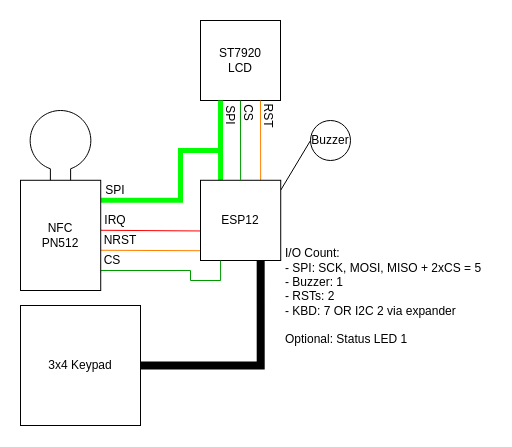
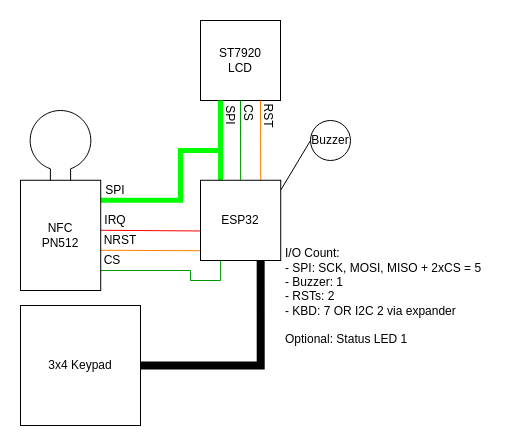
  <mxCell id="0" />
  <mxCell id="1" parent="0" />
  <mxCell id="2" value="3x4 Keypad" style="rounded=0;whiteSpace=wrap;html=1;" vertex="1" parent="1"><mxGeometry x="20" y="305" width="120" height="120" as="geometry" /></mxCell>
  <mxCell id="3" value="" style="endArrow=none;html=1;rounded=0;strokeWidth=5;fillColor=#fff2cc;strokeColor=#00FF00;edgeStyle=orthogonalEdgeStyle;" edge="1" parent="1"><mxGeometry width="50" height="50" relative="1" as="geometry"><mxPoint x="100" y="199.78" as="sourcePoint" /><mxPoint x="220" y="150" as="targetPoint" /><Array as="points"><mxPoint x="180" y="200" /><mxPoint x="180" y="150" /><mxPoint x="220" y="150" /></Array></mxGeometry></mxCell>
  <mxCell id="4" value="" style="endArrow=none;html=1;rounded=0;fillColor=#f8cecc;strokeColor=#FF0000;entryX=0;entryY=0.632;entryDx=0;entryDy=0;entryPerimeter=0;" edge="1" parent="1" target="11"><mxGeometry width="50" height="50" relative="1" as="geometry"><mxPoint x="100" y="229.78" as="sourcePoint" /><mxPoint x="150" y="229.78" as="targetPoint" /></mxGeometry></mxCell>
  <mxCell id="5" value="" style="endArrow=none;html=1;rounded=0;strokeColor=#FF8000;entryX=0;entryY=0.878;entryDx=0;entryDy=0;entryPerimeter=0;" edge="1" parent="1" target="11"><mxGeometry width="50" height="50" relative="1" as="geometry"><mxPoint x="100" y="249.78" as="sourcePoint" /><mxPoint x="150" y="249.78" as="targetPoint" /></mxGeometry></mxCell>
  <mxCell id="6" value="ST7920&lt;br&gt;LCD" style="whiteSpace=wrap;html=1;aspect=fixed;" vertex="1" parent="1"><mxGeometry x="200" y="20" width="80" height="80" as="geometry" /></mxCell>
  <mxCell id="7" value="" style="endArrow=none;html=1;rounded=0;strokeWidth=5;fillColor=#fff2cc;strokeColor=#00FF00;entryX=0.25;entryY=0;entryDx=0;entryDy=0;" edge="1" parent="1" target="11"><mxGeometry width="50" height="50" relative="1" as="geometry"><mxPoint x="220" y="100" as="sourcePoint" /><mxPoint x="220" y="140" as="targetPoint" /></mxGeometry></mxCell>
  <mxCell id="8" value="" style="endArrow=none;html=1;rounded=0;strokeColor=#FF8000;exitX=0.75;exitY=1;exitDx=0;exitDy=0;entryX=0.75;entryY=0;entryDx=0;entryDy=0;" edge="1" parent="1" source="6" target="11"><mxGeometry width="50" height="50" relative="1" as="geometry"><mxPoint x="250" y="140" as="sourcePoint" /><mxPoint x="260" y="140" as="targetPoint" /></mxGeometry></mxCell>
  <mxCell id="9" value="Buzzer" style="ellipse;whiteSpace=wrap;html=1;aspect=fixed;" vertex="1" parent="1"><mxGeometry x="310" y="120" width="40" height="40" as="geometry" /></mxCell>
  <mxCell id="10" value="" style="endArrow=none;html=1;rounded=0;entryX=0;entryY=0.5;entryDx=0;entryDy=0;" edge="1" parent="1" target="9"><mxGeometry width="50" height="50" relative="1" as="geometry"><mxPoint x="280" y="190" as="sourcePoint" /><mxPoint x="200" y="260" as="targetPoint" /></mxGeometry></mxCell>
- <mxCell id="11" value="ESP12" style="whiteSpace=wrap;html=1;aspect=fixed;" vertex="1" parent="1"><mxGeometry x="200" y="179.78" width="80.22" height="80.22" as="geometry" /></mxCell>
+ <mxCell id="11" value="ESP32" style="whiteSpace=wrap;html=1;aspect=fixed;" vertex="1" parent="1"><mxGeometry x="200" y="179.78" width="80.22" height="80.22" as="geometry" /></mxCell>
  <mxCell id="12" value="IRQ" style="text;html=1;strokeColor=none;fillColor=none;align=center;verticalAlign=middle;whiteSpace=wrap;rounded=0;" vertex="1" parent="1"><mxGeometry x="100" y="210" width="30" height="20" as="geometry" /></mxCell>
  <mxCell id="13" value="NRST" style="text;html=1;strokeColor=none;fillColor=none;align=center;verticalAlign=middle;whiteSpace=wrap;rounded=0;" vertex="1" parent="1"><mxGeometry x="100" y="230" width="40" height="20" as="geometry" /></mxCell>
  <mxCell id="14" value="SPI" style="text;html=1;strokeColor=none;fillColor=none;align=center;verticalAlign=middle;whiteSpace=wrap;rounded=0;" vertex="1" parent="1"><mxGeometry x="100" y="182.55" width="30" height="14.89" as="geometry" /></mxCell>
  <mxCell id="15" value="RST" style="text;html=1;strokeColor=none;fillColor=none;align=center;verticalAlign=middle;whiteSpace=wrap;rounded=0;rotation=90;" vertex="1" parent="1"><mxGeometry x="252.5" y="107.5" width="30" height="15" as="geometry" /></mxCell>
  <mxCell id="16" value="" style="endArrow=none;html=1;rounded=0;exitX=0.5;exitY=1;exitDx=0;exitDy=0;entryX=0.5;entryY=0;entryDx=0;entryDy=0;strokeColor=#009900;" edge="1" parent="1" source="6" target="11"><mxGeometry width="50" height="50" relative="1" as="geometry"><mxPoint x="210" y="230" as="sourcePoint" /><mxPoint x="260" y="180" as="targetPoint" /></mxGeometry></mxCell>
  <mxCell id="17" value="" style="endArrow=none;html=1;rounded=0;exitX=0.999;exitY=0.839;exitDx=0;exitDy=0;entryX=0.25;entryY=1;entryDx=0;entryDy=0;strokeColor=#009900;edgeStyle=orthogonalEdgeStyle;exitPerimeter=0;" edge="1" parent="1" source="18" target="11"><mxGeometry width="50" height="50" relative="1" as="geometry"><mxPoint x="114.71" y="280" as="sourcePoint" /><mxPoint x="114.71" y="360" as="targetPoint" /><Array as="points"><mxPoint x="100" y="270" /><mxPoint x="190" y="270" /><mxPoint x="190" y="280" /><mxPoint x="220" y="280" /></Array></mxGeometry></mxCell>
  <mxCell id="18" value="NFC&lt;br&gt;PN512" style="whiteSpace=wrap;html=1;" vertex="1" parent="1"><mxGeometry x="20" y="179.78" width="80.22" height="110.22" as="geometry" /></mxCell>
  <mxCell id="19" value="" style="verticalLabelPosition=bottom;shadow=0;dashed=0;align=center;html=1;verticalAlign=top;shape=mxgraph.electrical.radio.loop_antenna;" vertex="1" parent="1"><mxGeometry x="27.6" y="110" width="64.8" height="69.78" as="geometry" /></mxCell>
  <mxCell id="20" value="CS" style="text;html=1;strokeColor=none;fillColor=none;align=center;verticalAlign=middle;whiteSpace=wrap;rounded=0;" vertex="1" parent="1"><mxGeometry x="102" y="250" width="20" height="20" as="geometry" /></mxCell>
  <mxCell id="21" value="CS" style="text;html=1;strokeColor=none;fillColor=none;align=center;verticalAlign=middle;whiteSpace=wrap;rounded=0;rotation=90;" vertex="1" parent="1"><mxGeometry x="237.5" y="105.5" width="20" height="13" as="geometry" /></mxCell>
  <mxCell id="22" value="SPI" style="text;html=1;strokeColor=none;fillColor=none;align=center;verticalAlign=middle;whiteSpace=wrap;rounded=0;rotation=90;" vertex="1" parent="1"><mxGeometry x="215" y="107.56" width="30" height="14.89" as="geometry" /></mxCell>
  <mxCell id="23" value="" style="endArrow=none;html=1;rounded=0;exitX=1;exitY=0.5;exitDx=0;exitDy=0;entryX=0.75;entryY=1;entryDx=0;entryDy=0;edgeStyle=orthogonalEdgeStyle;strokeWidth=8;" edge="1" parent="1" source="2" target="11"><mxGeometry width="50" height="50" relative="1" as="geometry"><mxPoint x="180" y="400" as="sourcePoint" /><mxPoint x="230" y="350" as="targetPoint" /></mxGeometry></mxCell>
  <mxCell id="24" value="I/O Count:&lt;br&gt;- SPI: SCK, MOSI, MISO + 2xCS = 5&lt;br&gt;- Buzzer: 1&lt;br&gt;- RSTs: 2&lt;br&gt;- KBD: 7 OR I2C 2 via expander&lt;br&gt;&lt;br&gt;Optional: Status LED 1" style="text;html=1;strokeColor=none;fillColor=none;align=left;verticalAlign=middle;whiteSpace=wrap;rounded=0;" vertex="1" parent="1"><mxGeometry x="282.5" y="212.5" width="207.5" height="167.5" as="geometry" /></mxCell>
